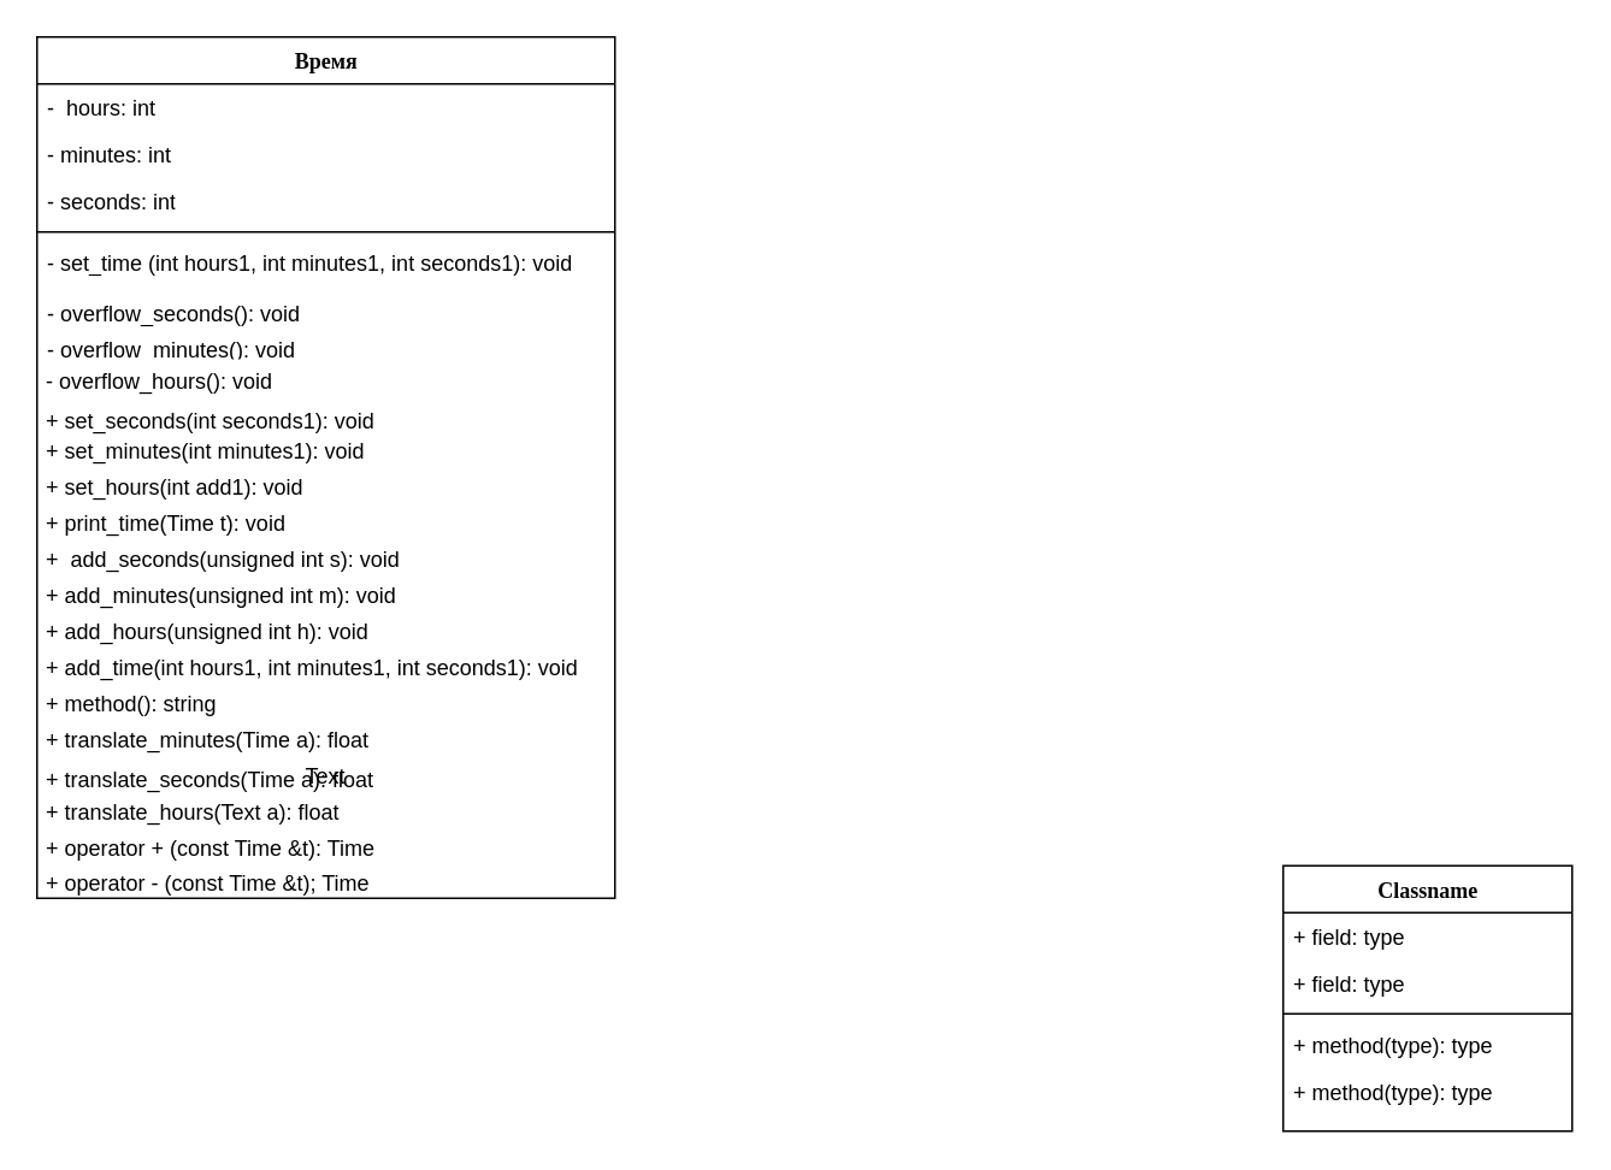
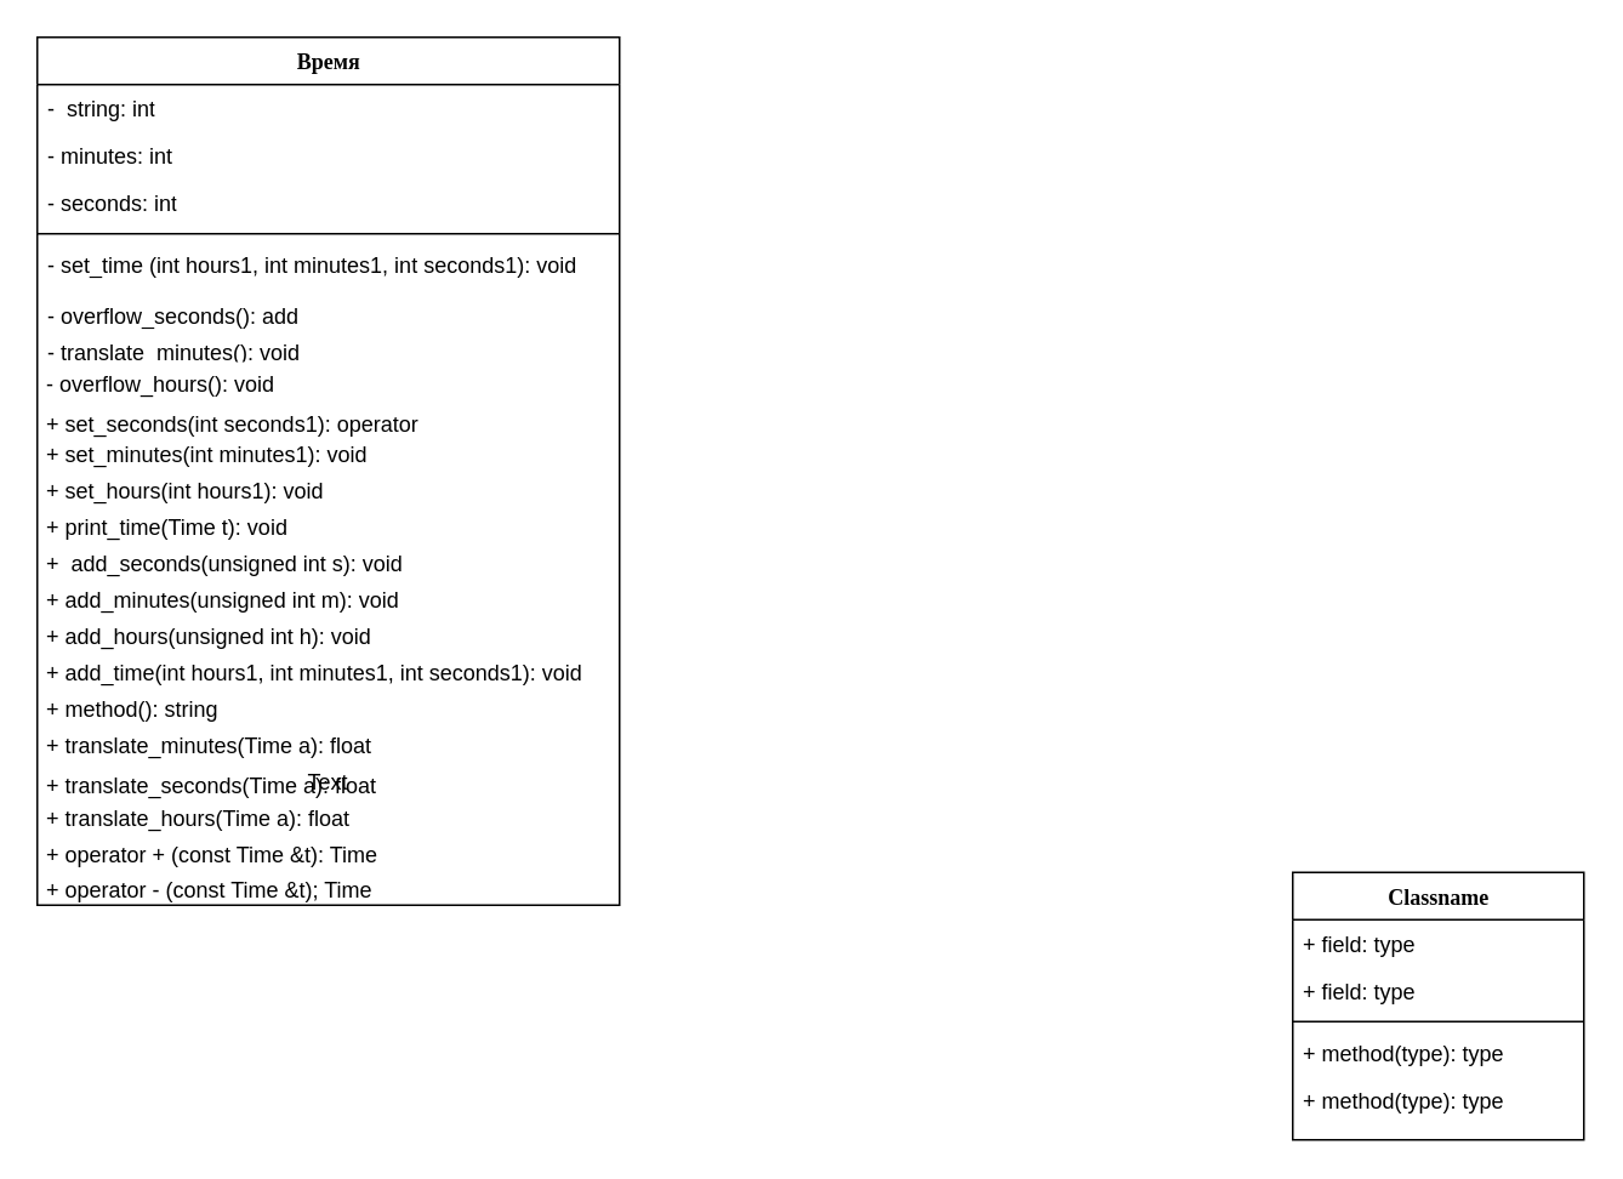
  <mxCell id="0" />
  <mxCell id="1" parent="0" />
  <mxCell id="2" value="&lt;font style=&quot;vertical-align: inherit&quot;&gt;&lt;font style=&quot;vertical-align: inherit&quot;&gt;&lt;font style=&quot;vertical-align: inherit&quot;&gt;&lt;font style=&quot;vertical-align: inherit&quot;&gt;Время&lt;/font&gt;&lt;/font&gt;&lt;/font&gt;&lt;/font&gt;" style="swimlane;html=1;fontStyle=1;align=center;verticalAlign=top;childLayout=stackLayout;horizontal=1;startSize=26;horizontalStack=0;resizeParent=1;resizeLast=0;collapsible=1;marginBottom=0;swimlaneFillColor=#ffffff;rounded=0;shadow=0;comic=0;labelBackgroundColor=none;strokeColor=#000000;strokeWidth=1;fillColor=none;fontFamily=Verdana;fontSize=12;fontColor=#000000;" parent="1" vertex="1"><mxGeometry x="20" y="20" width="320" height="477" as="geometry" /></mxCell>
- <mxCell id="3" value="&lt;font style=&quot;vertical-align: inherit&quot;&gt;&lt;font style=&quot;vertical-align: inherit&quot;&gt;&lt;font style=&quot;vertical-align: inherit&quot;&gt;&lt;font style=&quot;vertical-align: inherit&quot;&gt;&lt;font style=&quot;vertical-align: inherit&quot;&gt;&lt;font style=&quot;vertical-align: inherit&quot;&gt;&lt;font style=&quot;vertical-align: inherit&quot;&gt;&lt;font style=&quot;vertical-align: inherit&quot;&gt;-&amp;nbsp; hours: int&lt;/font&gt;&lt;/font&gt;&lt;/font&gt;&lt;/font&gt;&lt;/font&gt;&lt;/font&gt;&lt;/font&gt;&lt;/font&gt;&lt;span&gt;&lt;br&gt;&lt;/span&gt;" style="text;html=1;strokeColor=none;fillColor=none;align=left;verticalAlign=top;spacingLeft=4;spacingRight=4;whiteSpace=wrap;overflow=hidden;rotatable=0;points=[[0,0.5],[1,0.5]];portConstraint=eastwest;" parent="2" vertex="1"><mxGeometry y="26" width="320" height="26" as="geometry" /></mxCell>
+ <mxCell id="3" value="&lt;font style=&quot;vertical-align: inherit&quot;&gt;&lt;font style=&quot;vertical-align: inherit&quot;&gt;&lt;font style=&quot;vertical-align: inherit&quot;&gt;&lt;font style=&quot;vertical-align: inherit&quot;&gt;&lt;font style=&quot;vertical-align: inherit&quot;&gt;&lt;font style=&quot;vertical-align: inherit&quot;&gt;&lt;font style=&quot;vertical-align: inherit&quot;&gt;&lt;font style=&quot;vertical-align: inherit&quot;&gt;-&amp;nbsp; string: int&lt;/font&gt;&lt;/font&gt;&lt;/font&gt;&lt;/font&gt;&lt;/font&gt;&lt;/font&gt;&lt;/font&gt;&lt;/font&gt;&lt;span&gt;&lt;br&gt;&lt;/span&gt;" style="text;html=1;strokeColor=none;fillColor=none;align=left;verticalAlign=top;spacingLeft=4;spacingRight=4;whiteSpace=wrap;overflow=hidden;rotatable=0;points=[[0,0.5],[1,0.5]];portConstraint=eastwest;" parent="2" vertex="1"><mxGeometry y="26" width="320" height="26" as="geometry" /></mxCell>
  <mxCell id="4" value="&lt;font style=&quot;vertical-align: inherit&quot;&gt;&lt;font style=&quot;vertical-align: inherit&quot;&gt;&lt;font style=&quot;vertical-align: inherit&quot;&gt;&lt;font style=&quot;vertical-align: inherit&quot;&gt;&lt;font style=&quot;vertical-align: inherit&quot;&gt;&lt;font style=&quot;vertical-align: inherit&quot;&gt;- minutes: int&lt;/font&gt;&lt;/font&gt;&lt;/font&gt;&lt;/font&gt;&lt;/font&gt;&lt;/font&gt;" style="text;html=1;strokeColor=none;fillColor=none;align=left;verticalAlign=top;spacingLeft=4;spacingRight=4;whiteSpace=wrap;overflow=hidden;rotatable=0;points=[[0,0.5],[1,0.5]];portConstraint=eastwest;" parent="2" vertex="1"><mxGeometry y="52" width="320" height="26" as="geometry" /></mxCell>
  <mxCell id="5" value="&lt;font style=&quot;vertical-align: inherit&quot;&gt;&lt;font style=&quot;vertical-align: inherit&quot;&gt;&lt;font style=&quot;vertical-align: inherit&quot;&gt;&lt;font style=&quot;vertical-align: inherit&quot;&gt;&lt;font style=&quot;vertical-align: inherit&quot;&gt;&lt;font style=&quot;vertical-align: inherit&quot;&gt;&lt;font style=&quot;vertical-align: inherit&quot;&gt;&lt;font style=&quot;vertical-align: inherit&quot;&gt;&lt;font style=&quot;vertical-align: inherit&quot;&gt;&lt;font style=&quot;vertical-align: inherit&quot;&gt;&lt;font style=&quot;vertical-align: inherit&quot;&gt;&lt;font style=&quot;vertical-align: inherit&quot;&gt;- seconds: int&lt;/font&gt;&lt;/font&gt;&lt;/font&gt;&lt;/font&gt;&lt;/font&gt;&lt;/font&gt;&lt;/font&gt;&lt;/font&gt;&lt;/font&gt;&lt;/font&gt;&lt;/font&gt;&lt;/font&gt;" style="text;html=1;strokeColor=none;fillColor=none;align=left;verticalAlign=top;spacingLeft=4;spacingRight=4;whiteSpace=wrap;overflow=hidden;rotatable=0;points=[[0,0.5],[1,0.5]];portConstraint=eastwest;" parent="2" vertex="1"><mxGeometry y="78" width="320" height="26" as="geometry" /></mxCell>
  <mxCell id="6" value="" style="line;html=1;strokeWidth=1;fillColor=none;align=left;verticalAlign=middle;spacingTop=-1;spacingLeft=3;spacingRight=3;rotatable=0;labelPosition=right;points=[];portConstraint=eastwest;" parent="2" vertex="1"><mxGeometry y="104" width="320" height="8" as="geometry" /></mxCell>
  <mxCell id="7" value="&lt;font style=&quot;vertical-align: inherit&quot;&gt;&lt;font style=&quot;vertical-align: inherit&quot;&gt;&lt;font style=&quot;vertical-align: inherit&quot;&gt;&lt;font style=&quot;vertical-align: inherit&quot;&gt;&lt;font style=&quot;vertical-align: inherit&quot;&gt;&lt;font style=&quot;vertical-align: inherit&quot;&gt;&lt;font style=&quot;vertical-align: inherit&quot;&gt;&lt;font style=&quot;vertical-align: inherit&quot;&gt;&lt;font style=&quot;vertical-align: inherit&quot;&gt;&lt;font style=&quot;vertical-align: inherit&quot;&gt;- set_time (int hours1, int minutes1, int seconds1): void&lt;/font&gt;&lt;/font&gt;&lt;/font&gt;&lt;/font&gt;&lt;/font&gt;&lt;/font&gt;&lt;/font&gt;&lt;/font&gt;&lt;/font&gt;&lt;/font&gt;" style="text;html=1;strokeColor=none;fillColor=none;align=left;verticalAlign=top;spacingLeft=4;spacingRight=4;whiteSpace=wrap;overflow=hidden;rotatable=0;points=[[0,0.5],[1,0.5]];portConstraint=eastwest;" parent="2" vertex="1"><mxGeometry y="112" width="320" height="28" as="geometry" /></mxCell>
- <mxCell id="8" value="&lt;font style=&quot;vertical-align: inherit&quot;&gt;&lt;font style=&quot;vertical-align: inherit&quot;&gt;-&amp;nbsp;overflow_seconds(): void&lt;/font&gt;&lt;/font&gt;" style="text;html=1;strokeColor=none;fillColor=none;align=left;verticalAlign=top;spacingLeft=4;spacingRight=4;whiteSpace=wrap;overflow=hidden;rotatable=0;points=[[0,0.5],[1,0.5]];portConstraint=eastwest;" parent="2" vertex="1"><mxGeometry y="140" width="320" height="20" as="geometry" /></mxCell>
- <mxCell id="9" value="&lt;font style=&quot;vertical-align: inherit&quot;&gt;&lt;font style=&quot;vertical-align: inherit&quot;&gt;-&amp;nbsp;overflow_minutes(): void&lt;/font&gt;&lt;/font&gt;" style="text;html=1;strokeColor=none;fillColor=none;align=left;verticalAlign=top;spacingLeft=4;spacingRight=4;whiteSpace=wrap;overflow=hidden;rotatable=0;points=[[0,0.5],[1,0.5]];portConstraint=eastwest;" parent="2" vertex="1"><mxGeometry y="160" width="320" height="16" as="geometry" /></mxCell>
+ <mxCell id="8" value="&lt;font style=&quot;vertical-align: inherit&quot;&gt;&lt;font style=&quot;vertical-align: inherit&quot;&gt;-&amp;nbsp;overflow_seconds(): add&lt;/font&gt;&lt;/font&gt;" style="text;html=1;strokeColor=none;fillColor=none;align=left;verticalAlign=top;spacingLeft=4;spacingRight=4;whiteSpace=wrap;overflow=hidden;rotatable=0;points=[[0,0.5],[1,0.5]];portConstraint=eastwest;" parent="2" vertex="1"><mxGeometry y="140" width="320" height="20" as="geometry" /></mxCell>
+ <mxCell id="9" value="&lt;font style=&quot;vertical-align: inherit&quot;&gt;&lt;font style=&quot;vertical-align: inherit&quot;&gt;-&amp;nbsp;translate_minutes(): void&lt;/font&gt;&lt;/font&gt;" style="text;html=1;strokeColor=none;fillColor=none;align=left;verticalAlign=top;spacingLeft=4;spacingRight=4;whiteSpace=wrap;overflow=hidden;rotatable=0;points=[[0,0.5],[1,0.5]];portConstraint=eastwest;" parent="2" vertex="1"><mxGeometry y="160" width="320" height="16" as="geometry" /></mxCell>
  <mxCell id="10" value="&lt;font style=&quot;vertical-align: inherit&quot;&gt;&lt;font style=&quot;vertical-align: inherit&quot;&gt;&amp;nbsp;-&amp;nbsp;overflow_hours(): void&lt;/font&gt;&lt;/font&gt;" style="text;html=1;strokeColor=none;fillColor=none;align=left;verticalAlign=middle;whiteSpace=wrap;rounded=0;" parent="2" vertex="1"><mxGeometry y="176" width="320" height="30" as="geometry" /></mxCell>
- <mxCell id="11" value="&lt;font style=&quot;vertical-align: inherit&quot;&gt;&lt;font style=&quot;vertical-align: inherit&quot;&gt;&amp;nbsp;+&amp;nbsp;set_seconds(int seconds1): void&lt;/font&gt;&lt;/font&gt;" style="text;html=1;strokeColor=none;fillColor=none;align=left;verticalAlign=middle;whiteSpace=wrap;rounded=0;" parent="2" vertex="1"><mxGeometry y="206" width="320" height="14" as="geometry" /></mxCell>
+ <mxCell id="11" value="&lt;font style=&quot;vertical-align: inherit&quot;&gt;&lt;font style=&quot;vertical-align: inherit&quot;&gt;&amp;nbsp;+&amp;nbsp;set_seconds(int seconds1): operator&lt;/font&gt;&lt;/font&gt;" style="text;html=1;strokeColor=none;fillColor=none;align=left;verticalAlign=middle;whiteSpace=wrap;rounded=0;" parent="2" vertex="1"><mxGeometry y="206" width="320" height="14" as="geometry" /></mxCell>
  <mxCell id="12" value="&lt;font style=&quot;vertical-align: inherit&quot;&gt;&lt;font style=&quot;vertical-align: inherit&quot;&gt;&amp;nbsp;+&amp;nbsp;set_minutes(int minutes1): void&lt;/font&gt;&lt;/font&gt;" style="text;html=1;strokeColor=none;fillColor=none;align=left;verticalAlign=middle;whiteSpace=wrap;rounded=0;" parent="2" vertex="1"><mxGeometry y="220" width="320" height="20" as="geometry" /></mxCell>
- <mxCell id="13" value="&lt;font style=&quot;vertical-align: inherit&quot;&gt;&lt;font style=&quot;vertical-align: inherit&quot;&gt;&amp;nbsp;+&amp;nbsp;set_hours(int add1): void&lt;/font&gt;&lt;/font&gt;" style="text;html=1;strokeColor=none;fillColor=none;align=left;verticalAlign=middle;whiteSpace=wrap;rounded=0;" parent="2" vertex="1"><mxGeometry y="240" width="320" height="20" as="geometry" /></mxCell>
+ <mxCell id="13" value="&lt;font style=&quot;vertical-align: inherit&quot;&gt;&lt;font style=&quot;vertical-align: inherit&quot;&gt;&amp;nbsp;+&amp;nbsp;set_hours(int hours1): void&lt;/font&gt;&lt;/font&gt;" style="text;html=1;strokeColor=none;fillColor=none;align=left;verticalAlign=middle;whiteSpace=wrap;rounded=0;" parent="2" vertex="1"><mxGeometry y="240" width="320" height="20" as="geometry" /></mxCell>
  <mxCell id="14" value="&lt;font style=&quot;vertical-align: inherit&quot;&gt;&lt;font style=&quot;vertical-align: inherit&quot;&gt;&amp;nbsp;+&amp;nbsp;print_time(Time t): void&lt;/font&gt;&lt;/font&gt;" style="text;html=1;strokeColor=none;fillColor=none;align=left;verticalAlign=middle;whiteSpace=wrap;rounded=0;" parent="2" vertex="1"><mxGeometry y="260" width="320" height="20" as="geometry" /></mxCell>
  <mxCell id="15" value="&amp;nbsp;+&amp;nbsp;&amp;nbsp;add_seconds(unsigned int s): void" style="text;html=1;strokeColor=none;fillColor=none;align=left;verticalAlign=middle;whiteSpace=wrap;rounded=0;" parent="2" vertex="1"><mxGeometry y="280" width="320" height="20" as="geometry" /></mxCell>
  <mxCell id="16" value="&amp;nbsp;+&amp;nbsp;add_minutes(unsigned int m): void" style="text;html=1;strokeColor=none;fillColor=none;align=left;verticalAlign=middle;whiteSpace=wrap;rounded=0;" parent="2" vertex="1"><mxGeometry y="300" width="320" height="20" as="geometry" /></mxCell>
  <mxCell id="17" value="&amp;nbsp;+&amp;nbsp;add_hours(unsigned int h): void" style="text;html=1;strokeColor=none;fillColor=none;align=left;verticalAlign=middle;whiteSpace=wrap;rounded=0;" parent="2" vertex="1"><mxGeometry y="320" width="320" height="20" as="geometry" /></mxCell>
  <mxCell id="18" value="&amp;nbsp;+&amp;nbsp;add_time(int hours1, int minutes1, int seconds1): void&amp;nbsp;" style="text;html=1;strokeColor=none;fillColor=none;align=left;verticalAlign=middle;whiteSpace=wrap;rounded=0;" parent="2" vertex="1"><mxGeometry y="340" width="320" height="20" as="geometry" /></mxCell>
  <mxCell id="19" value="&amp;nbsp;+&amp;nbsp;method(): string" style="text;html=1;strokeColor=none;fillColor=none;align=left;verticalAlign=middle;whiteSpace=wrap;rounded=0;" parent="2" vertex="1"><mxGeometry y="360" width="320" height="20" as="geometry" /></mxCell>
  <mxCell id="20" value="&amp;nbsp;+&amp;nbsp;translate_minutes(Time a): float" style="text;html=1;strokeColor=none;fillColor=none;align=left;verticalAlign=middle;whiteSpace=wrap;rounded=0;" parent="2" vertex="1"><mxGeometry y="380" width="320" height="20" as="geometry" /></mxCell>
  <mxCell id="21" value="Text" style="text;html=1;strokeColor=none;fillColor=none;align=center;verticalAlign=middle;whiteSpace=wrap;rounded=0;" vertex="1" parent="2"><mxGeometry y="400" width="320" height="20" as="geometry" /></mxCell>
- <mxCell id="22" value="&amp;nbsp;+&amp;nbsp;translate_hours(Text a): float" style="text;html=1;strokeColor=none;fillColor=none;align=left;verticalAlign=middle;whiteSpace=wrap;rounded=0;" vertex="1" parent="2"><mxGeometry y="420" width="320" height="20" as="geometry" /></mxCell>
+ <mxCell id="22" value="&amp;nbsp;+&amp;nbsp;translate_hours(Time a): float" style="text;html=1;strokeColor=none;fillColor=none;align=left;verticalAlign=middle;whiteSpace=wrap;rounded=0;" vertex="1" parent="2"><mxGeometry y="420" width="320" height="20" as="geometry" /></mxCell>
  <mxCell id="23" value="&amp;nbsp;+&amp;nbsp;operator + (const Time &amp;amp;t): Time" style="text;html=1;strokeColor=none;fillColor=none;align=left;verticalAlign=middle;whiteSpace=wrap;rounded=0;" vertex="1" parent="2"><mxGeometry y="440" width="320" height="20" as="geometry" /></mxCell>
  <mxCell id="24" value="Classname" style="swimlane;html=1;fontStyle=1;align=center;verticalAlign=top;childLayout=stackLayout;horizontal=1;startSize=26;horizontalStack=0;resizeParent=1;resizeLast=0;collapsible=1;marginBottom=0;swimlaneFillColor=#ffffff;rounded=0;shadow=0;comic=0;labelBackgroundColor=none;strokeColor=#000000;strokeWidth=1;fillColor=none;fontFamily=Verdana;fontSize=12;fontColor=#000000;" parent="1" vertex="1"><mxGeometry x="710" y="479" width="160" height="147" as="geometry" /></mxCell>
  <mxCell id="25" value="+ field: type" style="text;html=1;strokeColor=none;fillColor=none;align=left;verticalAlign=top;spacingLeft=4;spacingRight=4;whiteSpace=wrap;overflow=hidden;rotatable=0;points=[[0,0.5],[1,0.5]];portConstraint=eastwest;" parent="24" vertex="1"><mxGeometry y="26" width="160" height="26" as="geometry" /></mxCell>
  <mxCell id="26" value="+ field: type" style="text;html=1;strokeColor=none;fillColor=none;align=left;verticalAlign=top;spacingLeft=4;spacingRight=4;whiteSpace=wrap;overflow=hidden;rotatable=0;points=[[0,0.5],[1,0.5]];portConstraint=eastwest;" parent="24" vertex="1"><mxGeometry y="52" width="160" height="26" as="geometry" /></mxCell>
  <mxCell id="27" value="" style="line;html=1;strokeWidth=1;fillColor=none;align=left;verticalAlign=middle;spacingTop=-1;spacingLeft=3;spacingRight=3;rotatable=0;labelPosition=right;points=[];portConstraint=eastwest;" parent="24" vertex="1"><mxGeometry y="78" width="160" height="8" as="geometry" /></mxCell>
  <mxCell id="28" value="+ method(type): type" style="text;html=1;strokeColor=none;fillColor=none;align=left;verticalAlign=top;spacingLeft=4;spacingRight=4;whiteSpace=wrap;overflow=hidden;rotatable=0;points=[[0,0.5],[1,0.5]];portConstraint=eastwest;" parent="24" vertex="1"><mxGeometry y="86" width="160" height="26" as="geometry" /></mxCell>
  <mxCell id="29" value="+ method(type): type" style="text;html=1;strokeColor=none;fillColor=none;align=left;verticalAlign=top;spacingLeft=4;spacingRight=4;whiteSpace=wrap;overflow=hidden;rotatable=0;points=[[0,0.5],[1,0.5]];portConstraint=eastwest;" parent="24" vertex="1"><mxGeometry y="112" width="160" height="26" as="geometry" /></mxCell>
  <mxCell id="30" value="&amp;nbsp;+&amp;nbsp;translate_seconds(Time a): float" style="text;html=1;strokeColor=none;fillColor=none;align=left;verticalAlign=middle;whiteSpace=wrap;rounded=0;" parent="1" vertex="1"><mxGeometry x="20" y="422" width="320" height="20" as="geometry" /></mxCell>
  <mxCell id="31" value="&amp;nbsp;+&amp;nbsp;operator - (const Time &amp;amp;t); Time" style="text;html=1;strokeColor=none;fillColor=none;align=left;verticalAlign=middle;whiteSpace=wrap;rounded=0;" vertex="1" parent="1"><mxGeometry x="20" y="479" width="320" height="20" as="geometry" /></mxCell>
